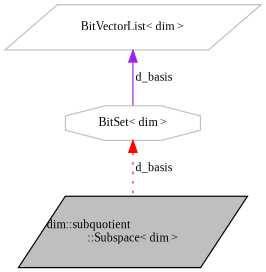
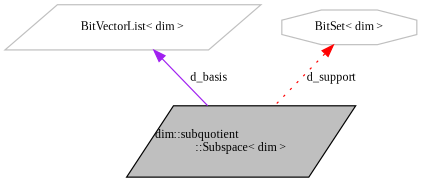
  digraph {
    fontname="Liberation Serif"
    node [color=grey75 fillcolor=white fontname="Liberation Serif" fontsize=10 shape=parallelogram style=filled]
    edge [dir=back fontname="Liberation Serif" fontsize=10 labelfontname=Helvetica labelfontsize=10]
    n1 [color=black fillcolor=grey75 fontcolor=black height=0.2 label="dim::subquotient\l::Subspace\< dim \>" width=0.4]
    n2 [height=0.2 label="BitVectorList\< dim \>" width=0.4]
    n3 [height=0.2 label="BitSet\< dim \>" shape=octagon width=0.4]
-   n2 -> n3 [color=purple label=" d_basis" style=solid]
-   n3 -> n1 [color=red label=" d_basis" style=dotted]
+   n2 -> n1 [color=purple label=" d_basis" style=solid]
+   n3 -> n1 [color=red label=" d_support" style=dotted]
  }
